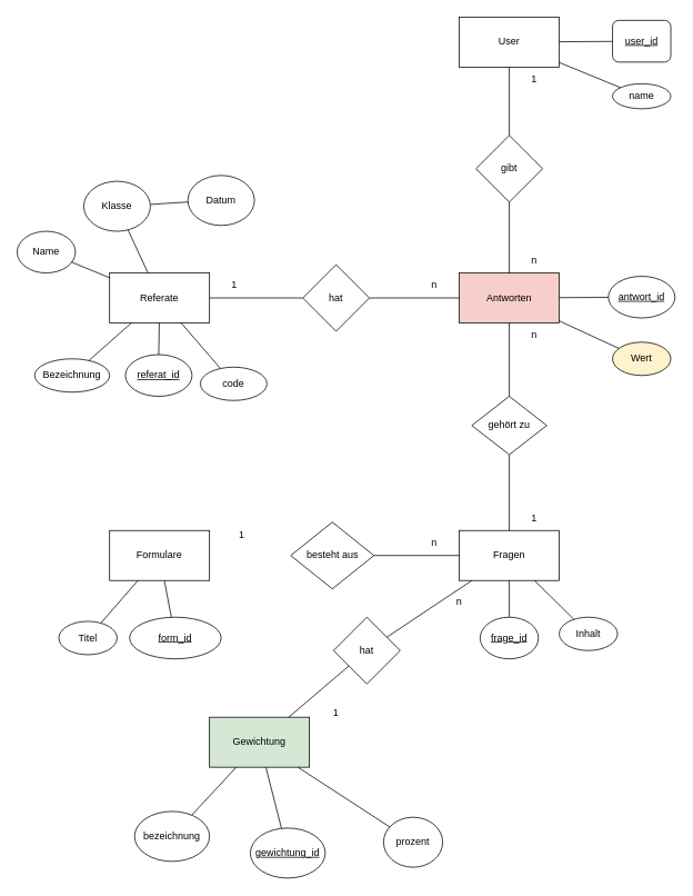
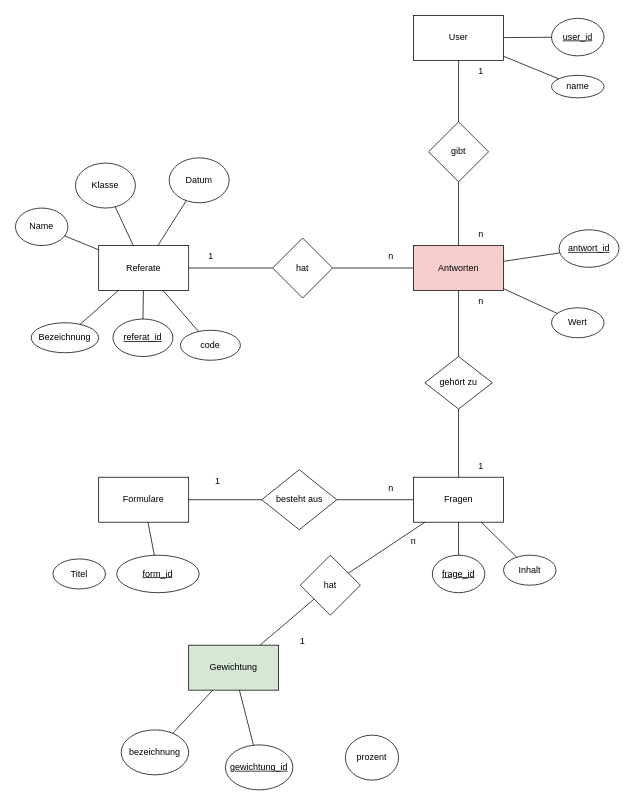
  <mxCell id="0" />
  <mxCell id="1" parent="0" />
  <mxCell id="2" value="Referate" style="rounded=0;whiteSpace=wrap;html=1;" parent="1" vertex="1"><mxGeometry x="131" y="327" width="120" height="60" as="geometry" /></mxCell>
  <mxCell id="3" value="Antworten" style="rounded=0;whiteSpace=wrap;html=1;fillColor=#f8cecc;" parent="1" vertex="1"><mxGeometry x="551" y="327" width="120" height="60" as="geometry" /></mxCell>
  <mxCell id="4" value="Formulare" style="rounded=0;whiteSpace=wrap;html=1;" parent="1" vertex="1"><mxGeometry x="131" y="636" width="120" height="60" as="geometry" /></mxCell>
  <mxCell id="5" value="Fragen" style="rounded=0;whiteSpace=wrap;html=1;" parent="1" vertex="1"><mxGeometry x="551" y="636" width="120" height="60" as="geometry" /></mxCell>
  <mxCell id="6" value="besteht aus" style="rhombus;whiteSpace=wrap;html=1;" parent="1" vertex="1"><mxGeometry x="348.5" y="626" width="100" height="80" as="geometry" /></mxCell>
+ <mxCell id="7" value="" style="endArrow=none;html=1;rounded=0;" parent="1" source="4" target="6" edge="1"><mxGeometry width="50" height="50" relative="1" as="geometry"><mxPoint x="380" y="576" as="sourcePoint" /><mxPoint x="430" y="526" as="targetPoint" /></mxGeometry></mxCell>
  <mxCell id="8" value="" style="endArrow=none;html=1;rounded=0;" parent="1" source="6" target="5" edge="1"><mxGeometry width="50" height="50" relative="1" as="geometry"><mxPoint x="380" y="576" as="sourcePoint" /><mxPoint x="430" y="526" as="targetPoint" /></mxGeometry></mxCell>
  <mxCell id="9" value="gehört zu" style="rhombus;whiteSpace=wrap;html=1;" parent="1" vertex="1"><mxGeometry x="566" y="475" width="90" height="70" as="geometry" /></mxCell>
  <mxCell id="10" value="" style="endArrow=none;html=1;rounded=0;" parent="1" source="9" target="3" edge="1"><mxGeometry width="50" height="50" relative="1" as="geometry"><mxPoint x="380" y="487" as="sourcePoint" /><mxPoint x="430" y="437" as="targetPoint" /></mxGeometry></mxCell>
  <mxCell id="11" value="" style="endArrow=none;html=1;rounded=0;" parent="1" source="9" target="5" edge="1"><mxGeometry width="50" height="50" relative="1" as="geometry"><mxPoint x="380" y="487" as="sourcePoint" /><mxPoint x="430" y="437" as="targetPoint" /></mxGeometry></mxCell>
  <mxCell id="12" value="hat" style="rhombus;whiteSpace=wrap;html=1;" parent="1" vertex="1"><mxGeometry x="363" y="317" width="80" height="80" as="geometry" /></mxCell>
  <mxCell id="13" value="" style="endArrow=none;html=1;rounded=0;" parent="1" source="12" target="3" edge="1"><mxGeometry width="50" height="50" relative="1" as="geometry"><mxPoint x="380" y="487" as="sourcePoint" /><mxPoint x="430" y="437" as="targetPoint" /></mxGeometry></mxCell>
  <mxCell id="14" value="" style="endArrow=none;html=1;rounded=0;" parent="1" source="2" target="12" edge="1"><mxGeometry width="50" height="50" relative="1" as="geometry"><mxPoint x="380" y="487" as="sourcePoint" /><mxPoint x="430" y="437" as="targetPoint" /></mxGeometry></mxCell>
  <mxCell id="15" value="User" style="rounded=0;whiteSpace=wrap;html=1;" parent="1" vertex="1"><mxGeometry x="551" y="20" width="120" height="60" as="geometry" /></mxCell>
  <mxCell id="16" value="gibt" style="rhombus;whiteSpace=wrap;html=1;" parent="1" vertex="1"><mxGeometry x="571" y="162" width="80" height="80" as="geometry" /></mxCell>
  <mxCell id="17" value="" style="endArrow=none;html=1;rounded=0;" parent="1" source="16" target="15" edge="1"><mxGeometry width="50" height="50" relative="1" as="geometry"><mxPoint x="380" y="467" as="sourcePoint" /><mxPoint x="430" y="417" as="targetPoint" /></mxGeometry></mxCell>
  <mxCell id="18" value="" style="endArrow=none;html=1;rounded=0;" parent="1" source="3" target="16" edge="1"><mxGeometry width="50" height="50" relative="1" as="geometry"><mxPoint x="380" y="397" as="sourcePoint" /><mxPoint x="430" y="347" as="targetPoint" /></mxGeometry></mxCell>
  <mxCell id="19" value="1" style="text;html=1;strokeColor=none;fillColor=none;align=center;verticalAlign=middle;whiteSpace=wrap;rounded=0;" parent="1" vertex="1"><mxGeometry x="260" y="626" width="60" height="30" as="geometry" /></mxCell>
  <mxCell id="20" value="n" style="text;html=1;strokeColor=none;fillColor=none;align=center;verticalAlign=middle;whiteSpace=wrap;rounded=0;" parent="1" vertex="1"><mxGeometry x="491" y="636" width="60" height="30" as="geometry" /></mxCell>
  <mxCell id="21" value="1" style="text;html=1;strokeColor=none;fillColor=none;align=center;verticalAlign=middle;whiteSpace=wrap;rounded=0;" parent="1" vertex="1"><mxGeometry x="611" y="606" width="60" height="30" as="geometry" /></mxCell>
  <mxCell id="22" value="n" style="text;html=1;strokeColor=none;fillColor=none;align=center;verticalAlign=middle;whiteSpace=wrap;rounded=0;" parent="1" vertex="1"><mxGeometry x="611" y="387" width="60" height="30" as="geometry" /></mxCell>
  <mxCell id="23" value="1" style="text;html=1;strokeColor=none;fillColor=none;align=center;verticalAlign=middle;whiteSpace=wrap;rounded=0;" parent="1" vertex="1"><mxGeometry x="251" y="327" width="60" height="30" as="geometry" /></mxCell>
  <mxCell id="24" value="n" style="text;html=1;strokeColor=none;fillColor=none;align=center;verticalAlign=middle;whiteSpace=wrap;rounded=0;" parent="1" vertex="1"><mxGeometry x="491" y="327" width="60" height="30" as="geometry" /></mxCell>
  <mxCell id="25" value="1" style="text;html=1;strokeColor=none;fillColor=none;align=center;verticalAlign=middle;whiteSpace=wrap;rounded=0;" parent="1" vertex="1"><mxGeometry x="611" y="80" width="60" height="30" as="geometry" /></mxCell>
  <mxCell id="26" value="n" style="text;html=1;strokeColor=none;fillColor=none;align=center;verticalAlign=middle;whiteSpace=wrap;rounded=0;" parent="1" vertex="1"><mxGeometry x="611" y="297" width="60" height="30" as="geometry" /></mxCell>
  <mxCell id="27" value="&lt;u&gt;form_id&lt;/u&gt;" style="ellipse;whiteSpace=wrap;html=1;" parent="1" vertex="1"><mxGeometry x="155" y="740" width="110" height="50" as="geometry" /></mxCell>
  <mxCell id="28" value="&lt;u&gt;frage_id&lt;/u&gt;" style="ellipse;whiteSpace=wrap;html=1;" parent="1" vertex="1"><mxGeometry x="576" y="740" width="70" height="50" as="geometry" /></mxCell>
- <mxCell id="29" value="&lt;u&gt;antwort_id&lt;/u&gt;" style="ellipse;whiteSpace=wrap;html=1;" parent="1" vertex="1"><mxGeometry x="730" y="331" width="80" height="50" as="geometry" /></mxCell>
+ <mxCell id="29" value="&lt;u&gt;antwort_id&lt;/u&gt;" style="ellipse;whiteSpace=wrap;html=1;" parent="1" vertex="1"><mxGeometry x="745" y="306" width="80" height="50" as="geometry" /></mxCell>
  <mxCell id="30" value="&lt;u&gt;referat_id&lt;/u&gt;" style="ellipse;whiteSpace=wrap;html=1;" parent="1" vertex="1"><mxGeometry x="150" y="425" width="80" height="50" as="geometry" /></mxCell>
- <mxCell id="31" value="&lt;u&gt;user_id&lt;/u&gt;" style="whiteSpace=wrap;html=1;rounded=1;" parent="1" vertex="1"><mxGeometry x="735" y="24" width="70" height="50" as="geometry" /></mxCell>
+ <mxCell id="31" value="&lt;u&gt;user_id&lt;/u&gt;" style="ellipse;whiteSpace=wrap;html=1;" parent="1" vertex="1"><mxGeometry x="735" y="24" width="70" height="50" as="geometry" /></mxCell>
  <mxCell id="32" value="" style="endArrow=none;html=1;rounded=0;" parent="1" source="30" target="2" edge="1"><mxGeometry width="50" height="50" relative="1" as="geometry"><mxPoint x="410" y="530" as="sourcePoint" /><mxPoint x="460" y="480" as="targetPoint" /></mxGeometry></mxCell>
  <mxCell id="33" value="" style="endArrow=none;html=1;rounded=0;" parent="1" source="3" target="29" edge="1"><mxGeometry width="50" height="50" relative="1" as="geometry"><mxPoint x="490" y="480" as="sourcePoint" /><mxPoint x="460" y="480" as="targetPoint" /></mxGeometry></mxCell>
  <mxCell id="34" value="" style="endArrow=none;html=1;rounded=0;" parent="1" source="28" target="5" edge="1"><mxGeometry width="50" height="50" relative="1" as="geometry"><mxPoint x="410" y="530" as="sourcePoint" /><mxPoint x="460" y="480" as="targetPoint" /></mxGeometry></mxCell>
  <mxCell id="35" value="" style="endArrow=none;html=1;rounded=0;" parent="1" source="4" target="27" edge="1"><mxGeometry width="50" height="50" relative="1" as="geometry"><mxPoint x="410" y="530" as="sourcePoint" /><mxPoint x="460" y="480" as="targetPoint" /></mxGeometry></mxCell>
  <mxCell id="36" value="" style="endArrow=none;html=1;rounded=0;" parent="1" source="15" target="31" edge="1"><mxGeometry width="50" height="50" relative="1" as="geometry"><mxPoint x="410" y="230" as="sourcePoint" /><mxPoint x="460" y="180" as="targetPoint" /></mxGeometry></mxCell>
  <mxCell id="37" value="Bezeichnung" style="ellipse;whiteSpace=wrap;html=1;" parent="1" vertex="1"><mxGeometry x="41" y="430" width="90" height="40" as="geometry" /></mxCell>
  <mxCell id="38" value="" style="endArrow=none;html=1;rounded=0;" parent="1" source="37" target="2" edge="1"><mxGeometry width="50" height="50" relative="1" as="geometry"><mxPoint x="340" y="480" as="sourcePoint" /><mxPoint x="390" y="430" as="targetPoint" /></mxGeometry></mxCell>
- <mxCell id="39" value="Wert" style="ellipse;whiteSpace=wrap;html=1;fillColor=#fff2cc;" parent="1" vertex="1"><mxGeometry x="735" y="410" width="70" height="40" as="geometry" /></mxCell>
+ <mxCell id="39" value="Wert" style="ellipse;whiteSpace=wrap;html=1;" parent="1" vertex="1"><mxGeometry x="735" y="410" width="70" height="40" as="geometry" /></mxCell>
  <mxCell id="40" value="" style="endArrow=none;html=1;rounded=0;" parent="1" source="39" target="3" edge="1"><mxGeometry width="50" height="50" relative="1" as="geometry"><mxPoint x="420" y="580" as="sourcePoint" /><mxPoint x="470" y="530" as="targetPoint" /></mxGeometry></mxCell>
  <mxCell id="41" value="Inhalt" style="ellipse;whiteSpace=wrap;html=1;" parent="1" vertex="1"><mxGeometry x="671" y="740" width="70" height="40" as="geometry" /></mxCell>
  <mxCell id="42" value="" style="endArrow=none;html=1;rounded=0;" parent="1" source="41" target="5" edge="1"><mxGeometry width="50" height="50" relative="1" as="geometry"><mxPoint x="420" y="630" as="sourcePoint" /><mxPoint x="470" y="580" as="targetPoint" /></mxGeometry></mxCell>
  <mxCell id="43" value="Titel" style="ellipse;whiteSpace=wrap;html=1;" parent="1" vertex="1"><mxGeometry x="70" y="745" width="70" height="40" as="geometry" /></mxCell>
- <mxCell id="44" value="" style="endArrow=none;html=1;rounded=0;" parent="1" source="4" target="43" edge="1"><mxGeometry width="50" height="50" relative="1" as="geometry"><mxPoint x="370" y="670" as="sourcePoint" /><mxPoint x="420" y="620" as="targetPoint" /></mxGeometry></mxCell>
  <mxCell id="45" value="name" style="ellipse;whiteSpace=wrap;html=1;" parent="1" vertex="1"><mxGeometry x="735" y="100" width="70" height="30" as="geometry" /></mxCell>
  <mxCell id="46" value="" style="endArrow=none;html=1;rounded=0;" parent="1" source="15" target="45" edge="1"><mxGeometry width="50" height="50" relative="1" as="geometry"><mxPoint x="450" y="350" as="sourcePoint" /><mxPoint x="500" y="300" as="targetPoint" /></mxGeometry></mxCell>
  <mxCell id="47" value="Name" style="ellipse;whiteSpace=wrap;html=1;" parent="1" vertex="1"><mxGeometry x="20" y="277" width="70" height="50" as="geometry" /></mxCell>
  <mxCell id="48" value="Klasse" style="ellipse;whiteSpace=wrap;html=1;" parent="1" vertex="1"><mxGeometry x="100" y="217" width="80" height="60" as="geometry" /></mxCell>
  <mxCell id="49" value="Datum" style="ellipse;whiteSpace=wrap;html=1;" parent="1" vertex="1"><mxGeometry x="225" y="210" width="80" height="60" as="geometry" /></mxCell>
  <mxCell id="50" value="" style="endArrow=none;html=1;rounded=0;" parent="1" source="47" target="2" edge="1"><mxGeometry width="50" height="50" relative="1" as="geometry"><mxPoint x="410" y="330" as="sourcePoint" /><mxPoint x="460" y="280" as="targetPoint" /></mxGeometry></mxCell>
  <mxCell id="51" value="" style="endArrow=none;html=1;rounded=0;" parent="1" source="48" target="2" edge="1"><mxGeometry width="50" height="50" relative="1" as="geometry"><mxPoint x="410" y="330" as="sourcePoint" /><mxPoint x="460" y="280" as="targetPoint" /></mxGeometry></mxCell>
- <mxCell id="52" value="" style="endArrow=none;html=1;rounded=0;" parent="1" source="49" target="48" edge="1"><mxGeometry width="50" height="50" relative="1" as="geometry"><mxPoint x="410" y="330" as="sourcePoint" /><mxPoint x="460" y="280" as="targetPoint" /></mxGeometry></mxCell>
+ <mxCell id="52" value="" style="endArrow=none;html=1;rounded=0;" parent="1" source="49" target="2" edge="1"><mxGeometry width="50" height="50" relative="1" as="geometry"><mxPoint x="410" y="330" as="sourcePoint" /><mxPoint x="460" y="280" as="targetPoint" /></mxGeometry></mxCell>
  <mxCell id="53" value="code" style="ellipse;whiteSpace=wrap;html=1;" parent="1" vertex="1"><mxGeometry x="240" y="440" width="80" height="40" as="geometry" /></mxCell>
  <mxCell id="54" value="" style="endArrow=none;html=1;rounded=0;" parent="1" source="53" target="2" edge="1"><mxGeometry width="50" height="50" relative="1" as="geometry"><mxPoint x="290" y="460" as="sourcePoint" /><mxPoint x="460" y="540" as="targetPoint" /></mxGeometry></mxCell>
  <mxCell id="55" value="Gewichtung" style="rounded=0;whiteSpace=wrap;html=1;fillColor=#d5e8d4;" vertex="1" parent="1"><mxGeometry x="251" y="860" width="120" height="60" as="geometry" /></mxCell>
  <mxCell id="56" value="&lt;u&gt;gewichtung_id&lt;/u&gt;" style="ellipse;whiteSpace=wrap;html=1;" vertex="1" parent="1"><mxGeometry x="300" y="993" width="90" height="60" as="geometry" /></mxCell>
  <mxCell id="57" value="bezeichnung" style="ellipse;whiteSpace=wrap;html=1;" vertex="1" parent="1"><mxGeometry x="161" y="973" width="90" height="60" as="geometry" /></mxCell>
  <mxCell id="58" value="prozent" style="ellipse;whiteSpace=wrap;html=1;" vertex="1" parent="1"><mxGeometry x="460" y="980" width="71" height="60" as="geometry" /></mxCell>
  <mxCell id="59" value="" style="endArrow=none;html=1;rounded=0;" edge="1" parent="1" source="55" target="57"><mxGeometry width="50" height="50" relative="1" as="geometry"><mxPoint x="380" y="780" as="sourcePoint" /><mxPoint x="430" y="730" as="targetPoint" /></mxGeometry></mxCell>
  <mxCell id="60" value="" style="endArrow=none;html=1;rounded=0;" edge="1" parent="1" source="55" target="56"><mxGeometry width="50" height="50" relative="1" as="geometry"><mxPoint x="380" y="780" as="sourcePoint" /><mxPoint x="430" y="730" as="targetPoint" /></mxGeometry></mxCell>
- <mxCell id="61" value="" style="endArrow=none;html=1;rounded=0;" edge="1" parent="1" source="55" target="58"><mxGeometry width="50" height="50" relative="1" as="geometry"><mxPoint x="380" y="780" as="sourcePoint" /><mxPoint x="430" y="730" as="targetPoint" /></mxGeometry></mxCell>
  <mxCell id="62" value="" style="endArrow=none;html=1;rounded=0;" edge="1" parent="1" source="55" target="65"><mxGeometry width="50" height="50" relative="1" as="geometry"><mxPoint x="380" y="780" as="sourcePoint" /><mxPoint x="440" y="780" as="targetPoint" /></mxGeometry></mxCell>
  <mxCell id="63" value="n" style="text;html=1;strokeColor=none;fillColor=none;align=center;verticalAlign=middle;whiteSpace=wrap;rounded=0;" vertex="1" parent="1"><mxGeometry x="521" y="706" width="60" height="30" as="geometry" /></mxCell>
  <mxCell id="64" value="1" style="text;html=1;strokeColor=none;fillColor=none;align=center;verticalAlign=middle;whiteSpace=wrap;rounded=0;" vertex="1" parent="1"><mxGeometry x="373" y="840" width="60" height="30" as="geometry" /></mxCell>
  <mxCell id="65" value="hat" style="rhombus;whiteSpace=wrap;html=1;" vertex="1" parent="1"><mxGeometry x="400" y="740" width="80" height="80" as="geometry" /></mxCell>
  <mxCell id="66" value="" style="endArrow=none;html=1;rounded=0;" edge="1" parent="1" source="65" target="5"><mxGeometry width="50" height="50" relative="1" as="geometry"><mxPoint x="380" y="880" as="sourcePoint" /><mxPoint x="430" y="830" as="targetPoint" /></mxGeometry></mxCell>
